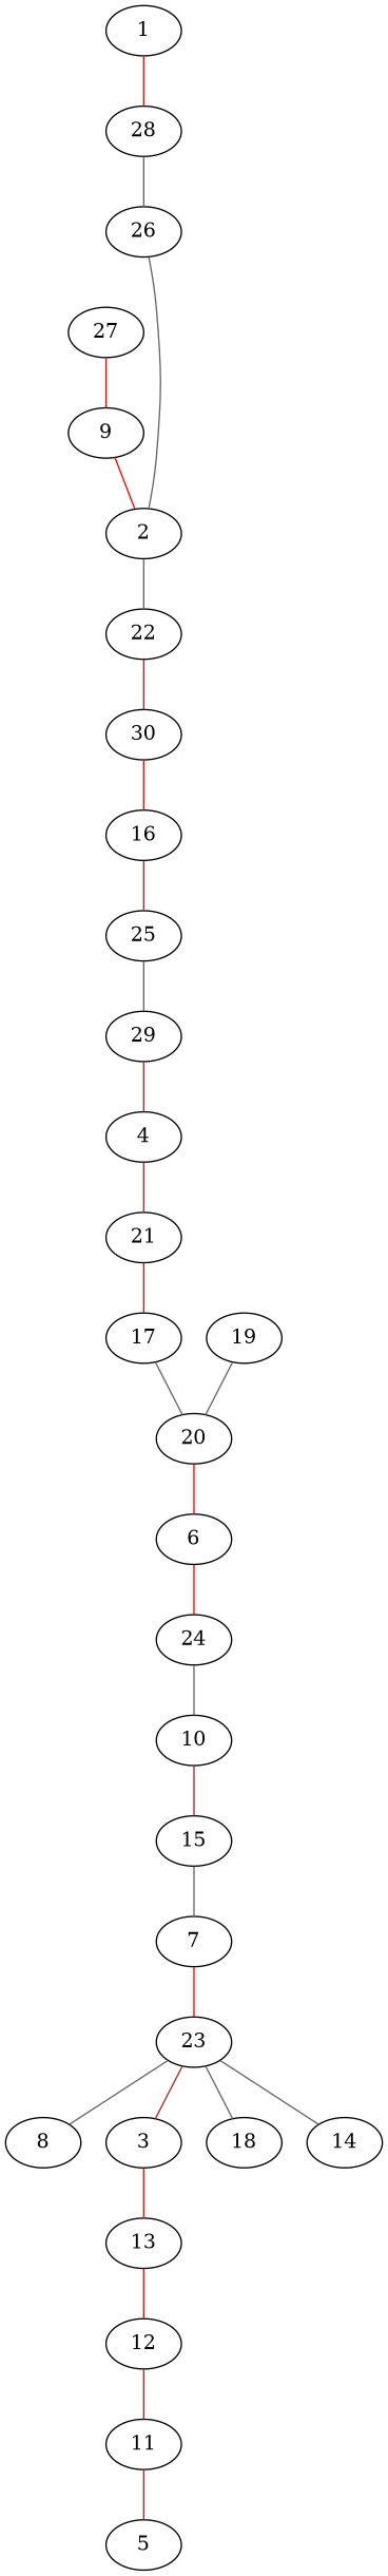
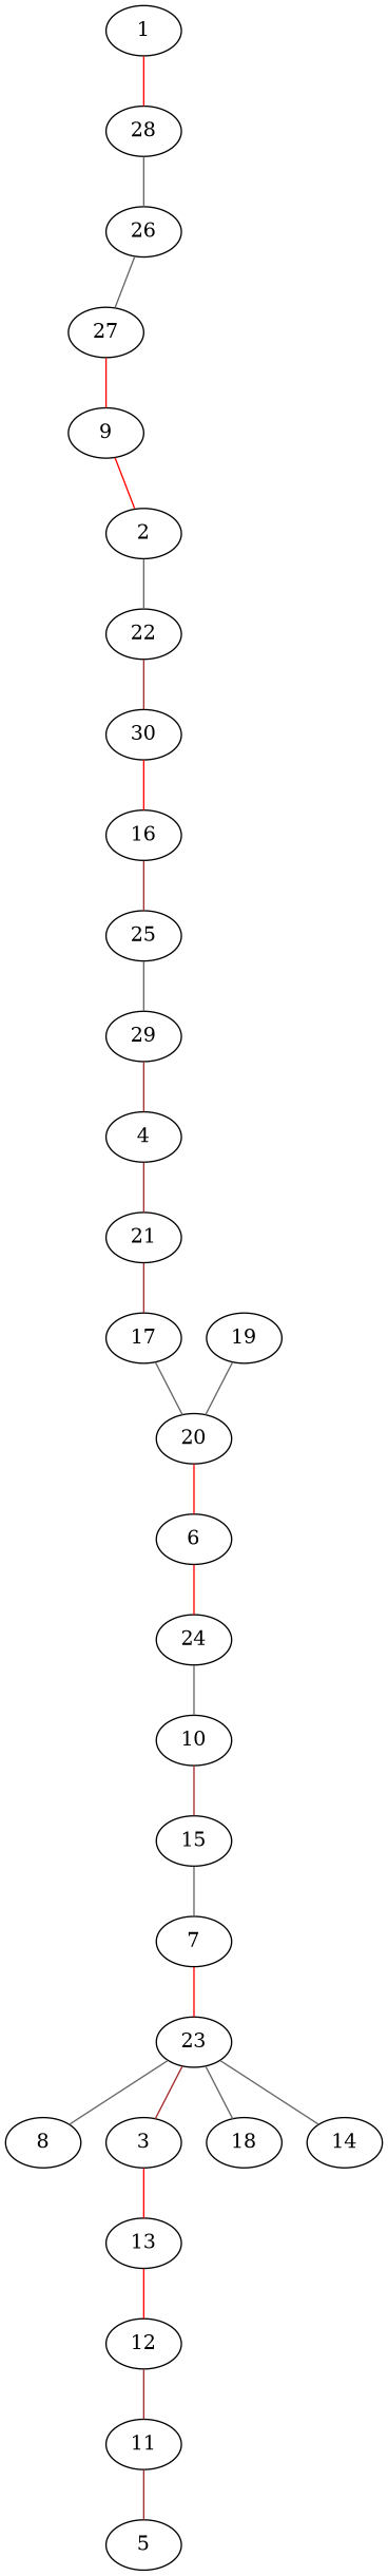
  graph {
    edge [color=gray40]
    1
    28
    26
    27
    9
    2
    22
    30
    16
    25
    29
    4
    21
    17
    20
    19
    6
    24
    10
    15
    7
    23
    8
    3
    18
    14
    13
    12
    11
    5
    1 -- 28 [color=red]
    28 -- 26
-   26 -- 2
+   26 -- 27
    27 -- 9 [color=red]
    9 -- 2 [color=red]
    2 -- 22
    22 -- 30 [color=brown]
    30 -- 16 [color=red]
    16 -- 25 [color=brown]
    25 -- 29
    29 -- 4 [color=brown]
    4 -- 21 [color=brown]
    21 -- 17 [color=brown]
    17 -- 20
    20 -- 6 [color=red]
    19 -- 20
    6 -- 24 [color=red]
    24 -- 10
    10 -- 15 [color=brown]
    15 -- 7
    7 -- 23 [color=red]
    23 -- 8
    23 -- 3 [color=brown]
    23 -- 18
    23 -- 14
    3 -- 13 [color=red]
    13 -- 12 [color=red]
    12 -- 11 [color=brown]
    11 -- 5 [color=brown]
  }
